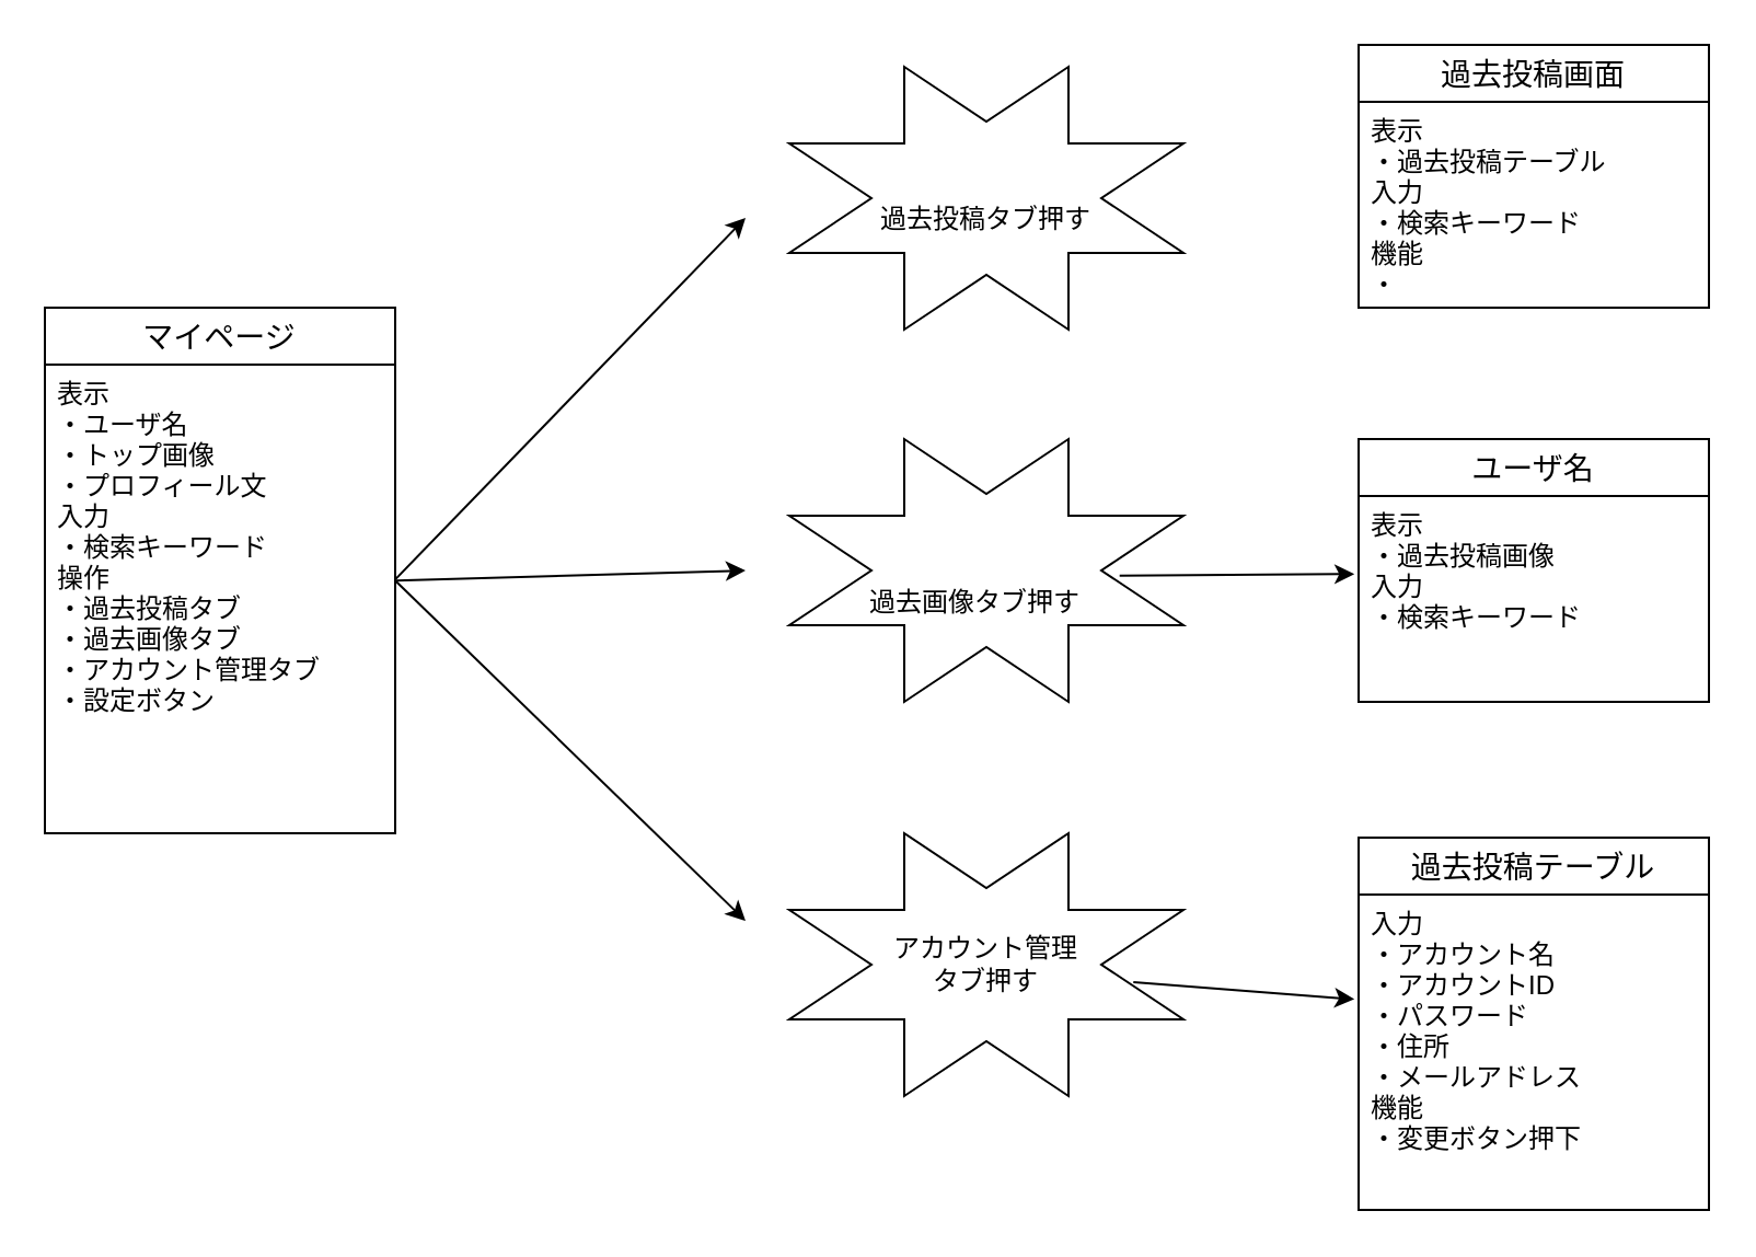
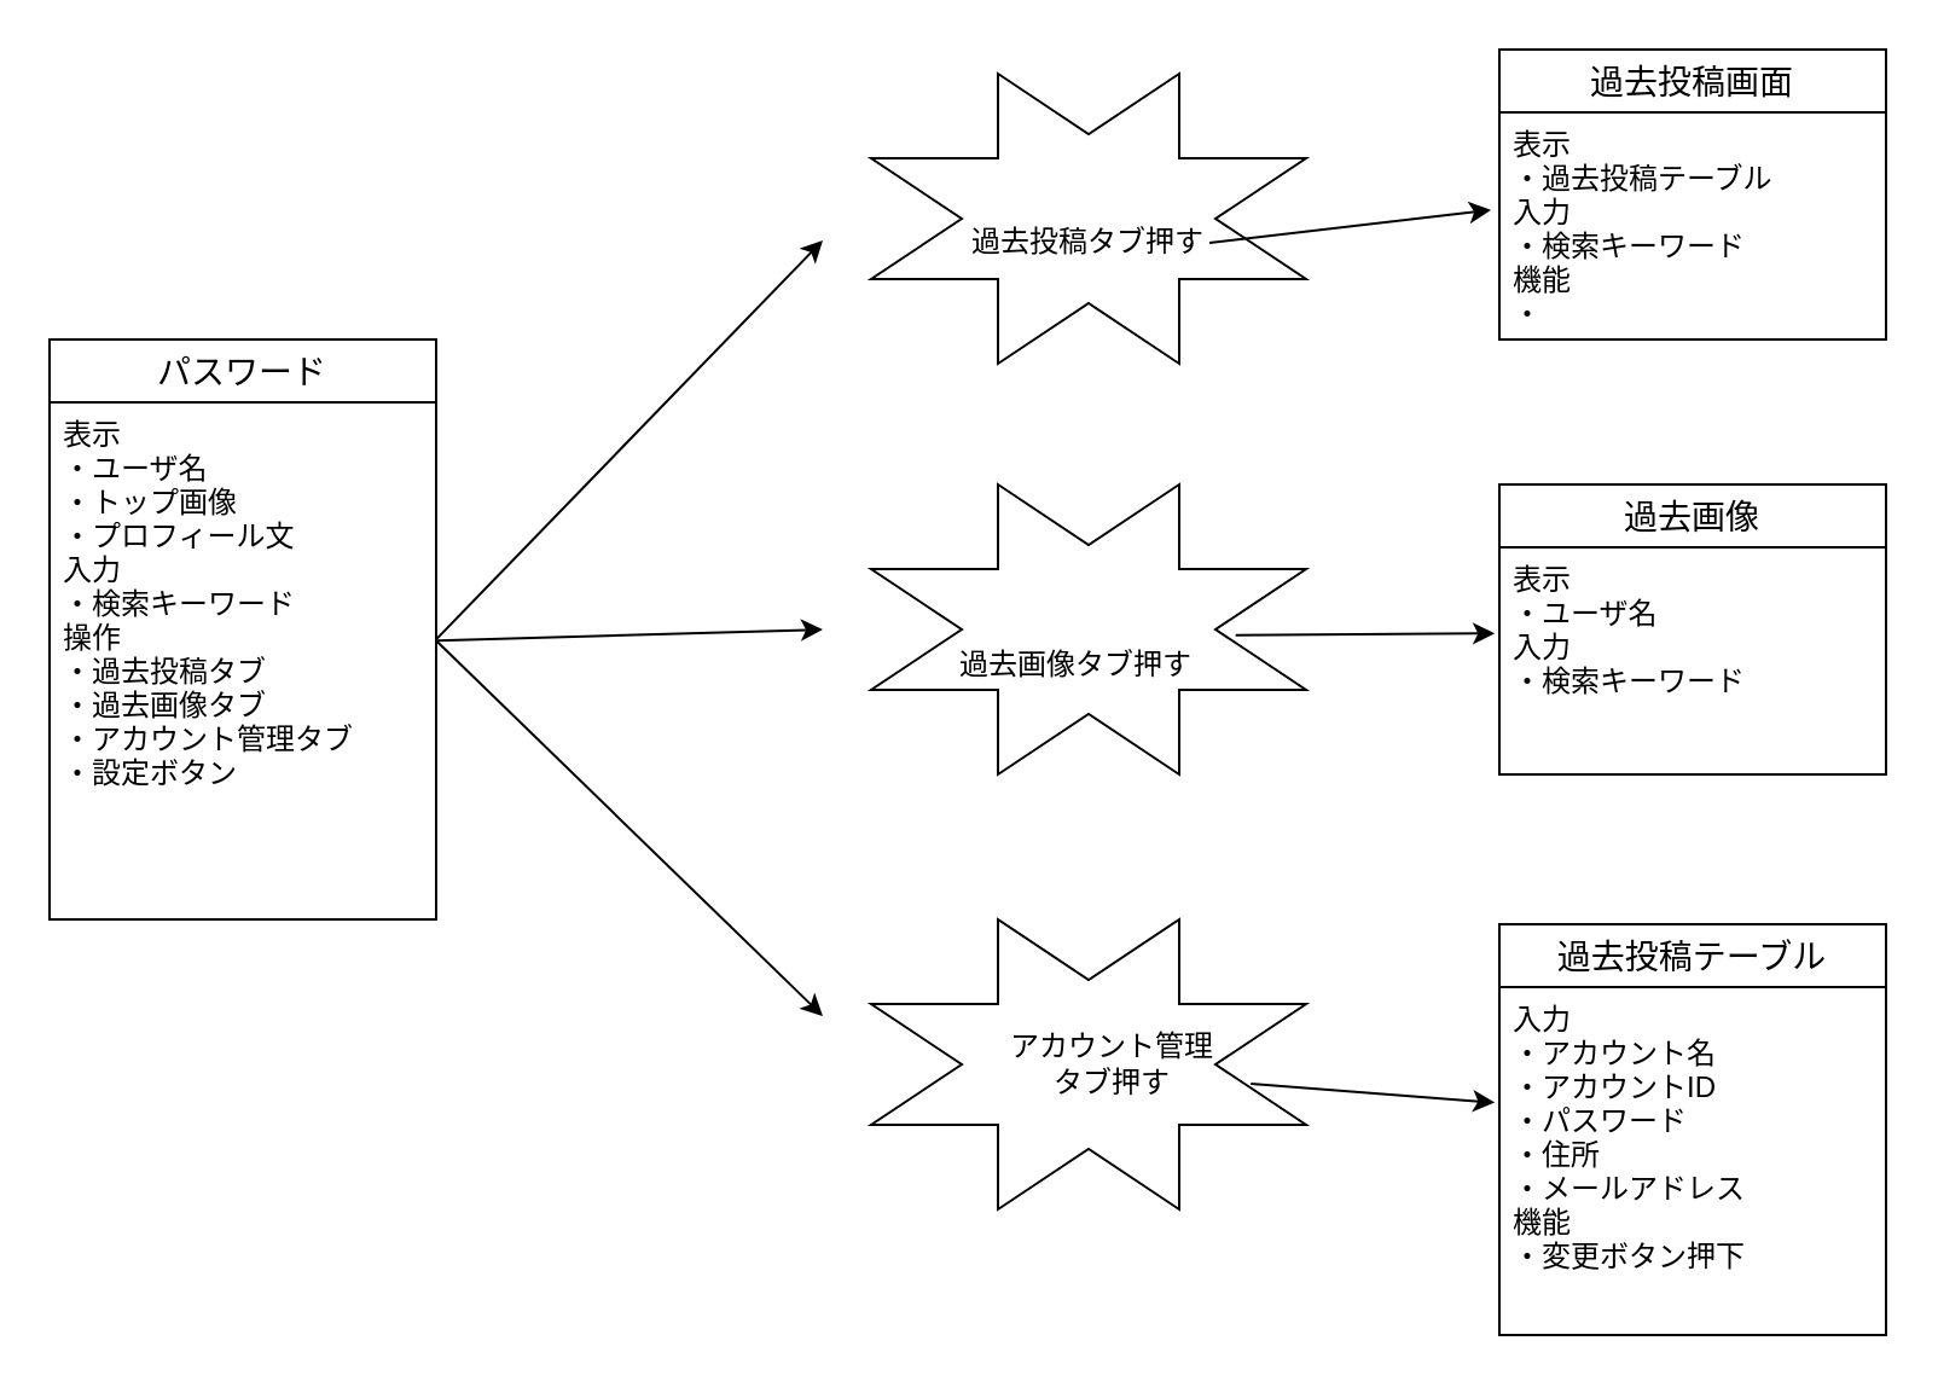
  <mxCell id="0" />
  <mxCell id="1" parent="0" />
  <mxCell id="2" value="" style="endArrow=classic;html=1;exitX=1.002;exitY=0.457;exitDx=0;exitDy=0;exitPerimeter=0;" parent="1" source="4" edge="1"><mxGeometry width="50" height="50" relative="1" as="geometry"><mxPoint x="480" y="270" as="sourcePoint" /><mxPoint x="340" y="99" as="targetPoint" /></mxGeometry></mxCell>
- <mxCell id="3" value="マイページ" style="swimlane;fontStyle=0;childLayout=stackLayout;horizontal=1;startSize=26;horizontalStack=0;resizeParent=1;resizeParentMax=0;resizeLast=0;collapsible=1;marginBottom=0;align=center;fontSize=14;" parent="1" vertex="1"><mxGeometry x="20" y="140" width="160" height="240" as="geometry" /></mxCell>
+ <mxCell id="3" value="パスワード" style="swimlane;fontStyle=0;childLayout=stackLayout;horizontal=1;startSize=26;horizontalStack=0;resizeParent=1;resizeParentMax=0;resizeLast=0;collapsible=1;marginBottom=0;align=center;fontSize=14;" parent="1" vertex="1"><mxGeometry x="20" y="140" width="160" height="240" as="geometry" /></mxCell>
  <mxCell id="4" value="表示&#10;・ユーザ名&#10;・トップ画像&#10;・プロフィール文&#10;入力&#10;・検索キーワード&#10;操作&#10;・過去投稿タブ&#10;・過去画像タブ&#10;・アカウント管理タブ&#10;・設定ボタン" style="text;strokeColor=none;fillColor=none;spacingLeft=4;spacingRight=4;overflow=hidden;rotatable=0;points=[[0,0.5],[1,0.5]];portConstraint=eastwest;fontSize=12;" parent="3" vertex="1"><mxGeometry y="26" width="160" height="214" as="geometry" /></mxCell>
  <mxCell id="5" value="" style="endArrow=classic;html=1;exitX=1.002;exitY=0.461;exitDx=0;exitDy=0;exitPerimeter=0;" parent="1" source="4" edge="1"><mxGeometry width="50" height="50" relative="1" as="geometry"><mxPoint x="480" y="270" as="sourcePoint" /><mxPoint x="340" y="260" as="targetPoint" /></mxGeometry></mxCell>
  <mxCell id="6" value="" style="endArrow=classic;html=1;exitX=1;exitY=0.461;exitDx=0;exitDy=0;exitPerimeter=0;" parent="1" source="4" edge="1"><mxGeometry width="50" height="50" relative="1" as="geometry"><mxPoint x="480" y="530" as="sourcePoint" /><mxPoint x="340" y="420" as="targetPoint" /></mxGeometry></mxCell>
  <mxCell id="7" value="" style="verticalLabelPosition=bottom;verticalAlign=top;html=1;shape=mxgraph.basic.8_point_star" parent="1" vertex="1"><mxGeometry x="360" y="30" width="180" height="120" as="geometry" /></mxCell>
  <mxCell id="8" value="" style="verticalLabelPosition=bottom;verticalAlign=top;html=1;shape=mxgraph.basic.8_point_star" parent="1" vertex="1"><mxGeometry x="360" y="200" width="180" height="120" as="geometry" /></mxCell>
  <mxCell id="9" value="" style="verticalLabelPosition=bottom;verticalAlign=top;html=1;shape=mxgraph.basic.8_point_star" parent="1" vertex="1"><mxGeometry x="360" y="380" width="180" height="120" as="geometry" /></mxCell>
  <mxCell id="10" value="過去投稿タブ押す" style="text;html=1;strokeColor=none;fillColor=none;align=center;verticalAlign=middle;whiteSpace=wrap;rounded=0;" parent="1" vertex="1"><mxGeometry x="400" y="90" width="100" height="20" as="geometry" /></mxCell>
  <mxCell id="11" value="過去画像タブ押す" style="text;html=1;strokeColor=none;fillColor=none;align=center;verticalAlign=middle;whiteSpace=wrap;rounded=0;" parent="1" vertex="1"><mxGeometry x="395" y="265" width="100" height="20" as="geometry" /></mxCell>
- <mxCell id="12" value="アカウント管理タブ押す" style="text;html=1;strokeColor=none;fillColor=none;align=center;verticalAlign=middle;whiteSpace=wrap;rounded=0;" parent="1" vertex="1"><mxGeometry x="402" y="430" width="96" height="20" as="geometry" /></mxCell>
+ <mxCell id="12" value="アカウント管理タブ押す" style="text;html=1;strokeColor=none;fillColor=none;align=center;verticalAlign=middle;whiteSpace=wrap;rounded=0;" parent="1" vertex="1"><mxGeometry x="412" y="430" width="96" height="20" as="geometry" /></mxCell>
  <mxCell id="13" value="過去投稿画面" style="swimlane;fontStyle=0;childLayout=stackLayout;horizontal=1;startSize=26;horizontalStack=0;resizeParent=1;resizeParentMax=0;resizeLast=0;collapsible=1;marginBottom=0;align=center;fontSize=14;" parent="1" vertex="1"><mxGeometry x="620" y="20" width="160" height="120" as="geometry" /></mxCell>
  <mxCell id="14" value="表示&#10;・過去投稿テーブル&#10;入力&#10;・検索キーワード&#10;機能&#10;・" style="text;strokeColor=none;fillColor=none;spacingLeft=4;spacingRight=4;overflow=hidden;rotatable=0;points=[[0,0.5],[1,0.5]];portConstraint=eastwest;fontSize=12;" parent="13" vertex="1"><mxGeometry y="26" width="160" height="94" as="geometry" /></mxCell>
- <mxCell id="15" value="ユーザ名" style="swimlane;fontStyle=0;childLayout=stackLayout;horizontal=1;startSize=26;horizontalStack=0;resizeParent=1;resizeParentMax=0;resizeLast=0;collapsible=1;marginBottom=0;align=center;fontSize=14;" parent="1" vertex="1"><mxGeometry x="620" y="200" width="160" height="120" as="geometry" /></mxCell>
- <mxCell id="16" value="表示&#10;・過去投稿画像&#10;入力&#10;・検索キーワード" style="text;strokeColor=none;fillColor=none;spacingLeft=4;spacingRight=4;overflow=hidden;rotatable=0;points=[[0,0.5],[1,0.5]];portConstraint=eastwest;fontSize=12;" parent="15" vertex="1"><mxGeometry y="26" width="160" height="94" as="geometry" /></mxCell>
+ <mxCell id="15" value="過去画像" style="swimlane;fontStyle=0;childLayout=stackLayout;horizontal=1;startSize=26;horizontalStack=0;resizeParent=1;resizeParentMax=0;resizeLast=0;collapsible=1;marginBottom=0;align=center;fontSize=14;" parent="1" vertex="1"><mxGeometry x="620" y="200" width="160" height="120" as="geometry" /></mxCell>
+ <mxCell id="16" value="表示&#10;・ユーザ名&#10;入力&#10;・検索キーワード" style="text;strokeColor=none;fillColor=none;spacingLeft=4;spacingRight=4;overflow=hidden;rotatable=0;points=[[0,0.5],[1,0.5]];portConstraint=eastwest;fontSize=12;" parent="15" vertex="1"><mxGeometry y="26" width="160" height="94" as="geometry" /></mxCell>
  <mxCell id="17" value="過去投稿テーブル" style="swimlane;fontStyle=0;childLayout=stackLayout;horizontal=1;startSize=26;horizontalStack=0;resizeParent=1;resizeParentMax=0;resizeLast=0;collapsible=1;marginBottom=0;align=center;fontSize=14;" parent="1" vertex="1"><mxGeometry x="620" y="382" width="160" height="170" as="geometry" /></mxCell>
  <mxCell id="18" value="入力&#10;・アカウント名&#10;・アカウントID&#10;・パスワード&#10;・住所&#10;・メールアドレス&#10;機能&#10;・変更ボタン押下" style="text;strokeColor=none;fillColor=none;spacingLeft=4;spacingRight=4;overflow=hidden;rotatable=0;points=[[0,0.5],[1,0.5]];portConstraint=eastwest;fontSize=12;" parent="17" vertex="1"><mxGeometry y="26" width="160" height="144" as="geometry" /></mxCell>
+ <mxCell id="19" value="" style="endArrow=classic;html=1;exitX=1;exitY=0.5;exitDx=0;exitDy=0;entryX=-0.022;entryY=0.43;entryDx=0;entryDy=0;entryPerimeter=0;" parent="1" source="10" target="14" edge="1"><mxGeometry width="50" height="50" relative="1" as="geometry"><mxPoint x="480" y="130" as="sourcePoint" /><mxPoint x="600" y="93" as="targetPoint" /></mxGeometry></mxCell>
  <mxCell id="20" value="" style="endArrow=classic;html=1;entryX=-0.012;entryY=0.332;entryDx=0;entryDy=0;entryPerimeter=0;exitX=0.873;exitY=0.567;exitDx=0;exitDy=0;exitPerimeter=0;" parent="1" source="9" target="18" edge="1"><mxGeometry width="50" height="50" relative="1" as="geometry"><mxPoint x="480" y="400" as="sourcePoint" /><mxPoint x="530" y="350" as="targetPoint" /></mxGeometry></mxCell>
  <mxCell id="21" value="" style="endArrow=classic;html=1;entryX=-0.012;entryY=0.379;entryDx=0;entryDy=0;entryPerimeter=0;exitX=0.838;exitY=0.52;exitDx=0;exitDy=0;exitPerimeter=0;" parent="1" source="8" target="16" edge="1"><mxGeometry width="50" height="50" relative="1" as="geometry"><mxPoint x="480" y="270" as="sourcePoint" /><mxPoint x="530" y="220" as="targetPoint" /></mxGeometry></mxCell>
